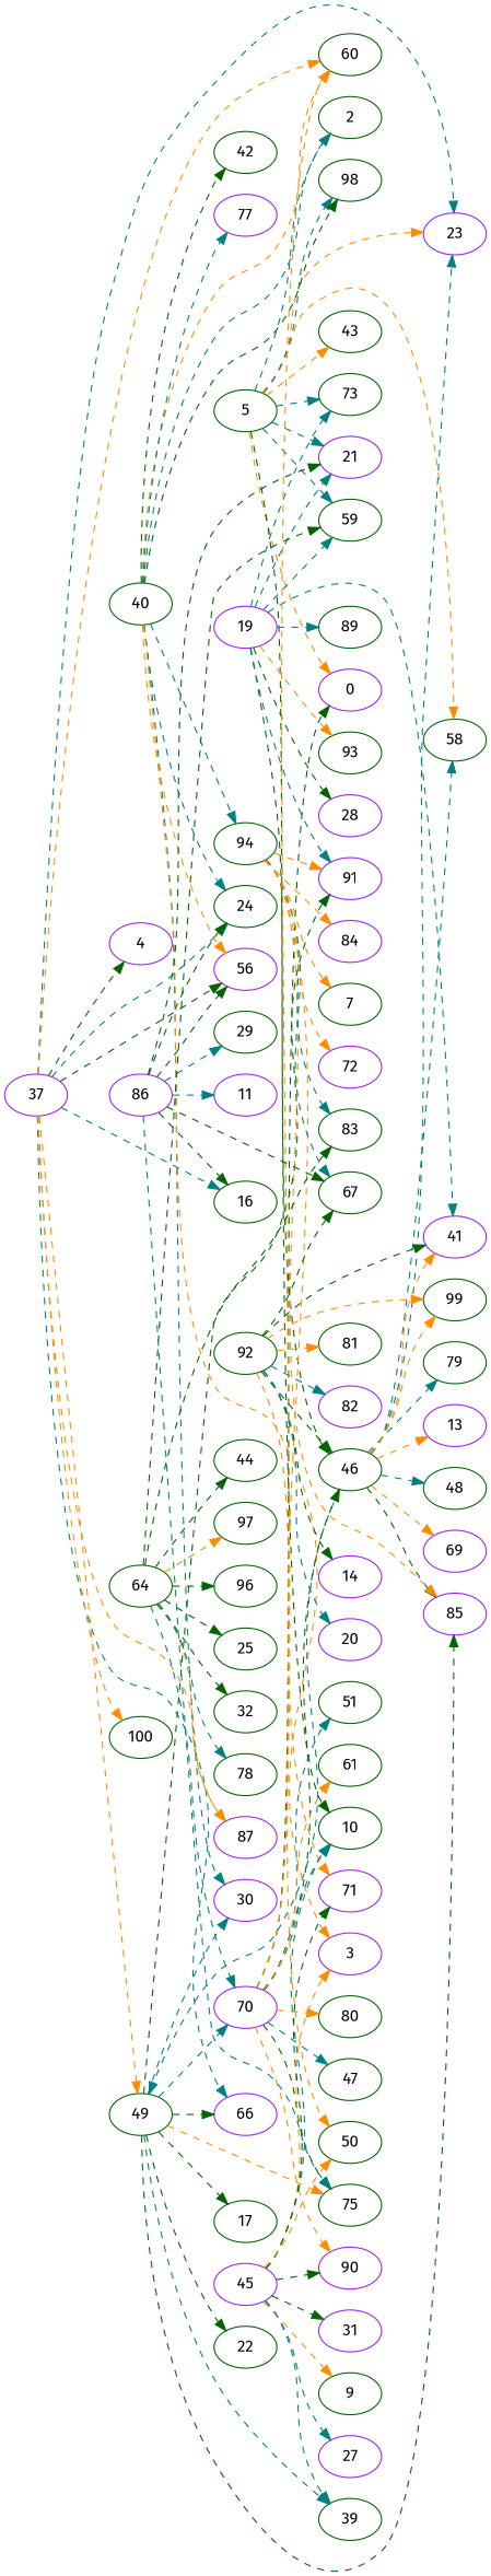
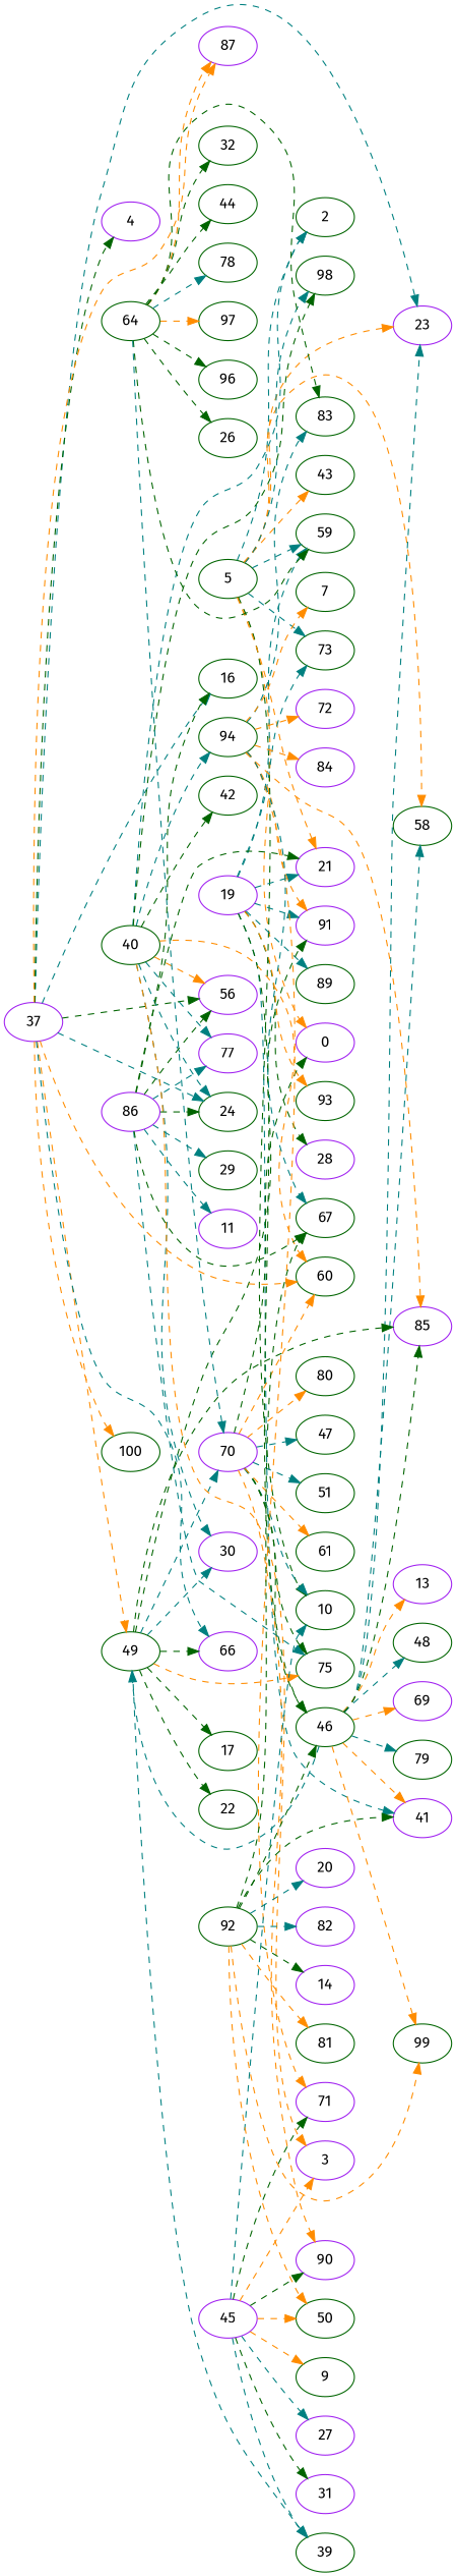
  digraph {
    fontname="Fira Sans"
    rankdir=LR
    node [color=darkgreen fontname="Fira Sans"]
    edge [color=teal fontname="Fira Sans" style=dashed]
    0 [color=purple]
    5
    2
    10
    21 [color=purple]
    23 [color=purple]
    43
    58
    59
    73
    98
    19 [color=purple]
    28 [color=purple]
    41 [color=purple]
    46
    89
    91 [color=purple]
    93
    49
    13 [color=purple]
    48
    69 [color=purple]
    79
    85 [color=purple]
    99
    66 [color=purple]
    30 [color=purple]
    39
    17
    22
    70 [color=purple]
    75
    37 [color=purple]
    4 [color=purple]
    16
    24
    56 [color=purple]
    60
    87 [color=purple]
    100
    90 [color=purple]
    47
    51
    61
    80
    40
    3 [color=purple]
    42
    77 [color=purple]
    94
    71 [color=purple]
    83
    67
    7
    72 [color=purple]
    84 [color=purple]
    45 [color=purple]
    9
    27 [color=purple]
    31 [color=purple]
    50
    64
    96
-   26 [label=25]
+   26
    32
    44
    78
    97
    86 [color=purple]
    11 [color=purple]
    29
    92
    14 [color=purple]
    20 [color=purple]
    81
    82 [color=purple]
    5 -> 0 [color=darkorange]
    5 -> 2
    5 -> 10 [color=darkgreen]
-   5 -> 21
+   5 -> 21 [color=darkorange]
    5 -> 23 [color=darkorange]
    5 -> 43 [color=darkorange]
    5 -> 58 [color=darkorange]
    5 -> 59
    5 -> 73
    5 -> 98
    19 -> 21
    19 -> 59
    19 -> 73
    19 -> 28 [color=darkgreen]
    19 -> 41
    19 -> 46 [color=darkgreen]
    19 -> 89
    19 -> 91
    19 -> 93 [color=darkorange]
    46 -> 23
    46 -> 58
    46 -> 41 [color=darkorange]
    46 -> 49
    46 -> 13 [color=darkorange]
    46 -> 48
    46 -> 69 [color=darkorange]
    46 -> 79
    46 -> 85 [color=darkgreen]
    46 -> 99 [color=darkorange]
    49 -> 91 [color=darkgreen]
    49 -> 85 [color=darkgreen]
    49 -> 66 [color=darkgreen]
    49 -> 30
    49 -> 39
    49 -> 17 [color=darkgreen]
    49 -> 22 [color=darkgreen]
    49 -> 70
    49 -> 75 [color=darkorange]
    70 -> 0 [color=darkgreen]
    70 -> 10
    70 -> 46 [color=darkgreen]
    70 -> 75 [color=darkgreen]
    70 -> 60 [color=darkorange]
    70 -> 90 [color=darkorange]
    70 -> 47
    70 -> 51
    70 -> 61 [color=darkorange]
    70 -> 80 [color=darkorange]
    37 -> 23
    37 -> 49 [color=darkorange]
    37 -> 66
    37 -> 4 [color=darkgreen]
    37 -> 16
    37 -> 24
    37 -> 56 [color=darkgreen]
    37 -> 60 [color=darkorange]
    37 -> 87 [color=darkorange]
    37 -> 100 [color=darkorange]
    40 -> 2
    40 -> 98 [color=darkgreen]
    40 -> 30
    40 -> 24
    40 -> 56 [color=darkorange]
    40 -> 60 [color=darkorange]
    40 -> 3 [color=darkorange]
    40 -> 42 [color=darkgreen]
    40 -> 77
    40 -> 94
    94 -> 91 [color=darkorange]
    94 -> 85 [color=darkorange]
    94 -> 71 [color=darkorange]
    94 -> 83
    94 -> 67
    94 -> 7 [color=darkorange]
    94 -> 72 [color=darkorange]
    94 -> 84 [color=darkorange]
    45 -> 10
    45 -> 39
    45 -> 90 [color=darkgreen]
    45 -> 3 [color=darkorange]
    45 -> 71 [color=darkgreen]
    45 -> 9 [color=darkorange]
    45 -> 27
    45 -> 31 [color=darkgreen]
    45 -> 50 [color=darkorange]
    64 -> 59 [color=darkgreen]
    64 -> 70
    64 -> 87 [color=darkorange]
    64 -> 83 [color=darkgreen]
    64 -> 96 [color=darkgreen]
    64 -> 26 [color=darkgreen]
    64 -> 32 [color=darkgreen]
    64 -> 44 [color=darkgreen]
    64 -> 78
    64 -> 97 [color=darkorange]
    86 -> 21 [color=darkgreen]
    86 -> 75
    86 -> 16 [color=darkgreen]
    86 -> 24 [color=darkgreen]
    86 -> 56 [color=darkgreen]
+   86 -> 77
    86 -> 67 [color=darkgreen]
    86 -> 11
    86 -> 29
    92 -> 41 [color=darkgreen]
    92 -> 46 [color=darkgreen]
    92 -> 99 [color=darkorange]
    92 -> 67 [color=darkgreen]
    92 -> 50 [color=darkorange]
    92 -> 14 [color=darkgreen]
    92 -> 20
    92 -> 81 [color=darkorange]
    92 -> 82
  }
